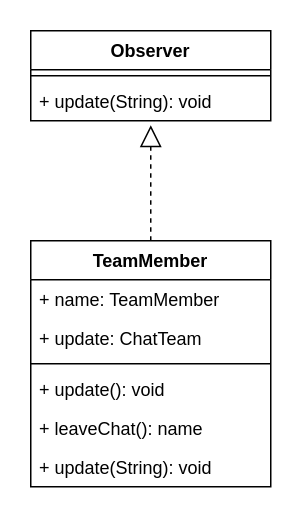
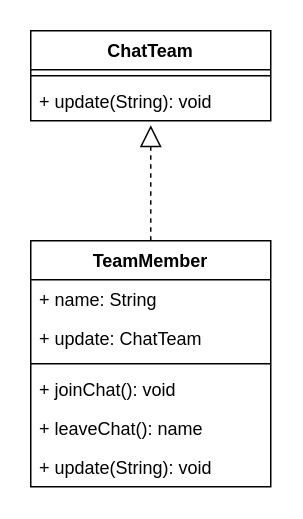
  <mxCell id="0" />
  <mxCell id="1" parent="0" />
- <mxCell id="2" value="Observer" style="swimlane;fontStyle=1;align=center;verticalAlign=top;childLayout=stackLayout;horizontal=1;startSize=26;horizontalStack=0;resizeParent=1;resizeParentMax=0;resizeLast=0;collapsible=1;marginBottom=0;whiteSpace=wrap;html=1;" vertex="1" parent="1"><mxGeometry x="20" y="20" width="160" height="60" as="geometry" /></mxCell>
+ <mxCell id="2" value="ChatTeam" style="swimlane;fontStyle=1;align=center;verticalAlign=top;childLayout=stackLayout;horizontal=1;startSize=26;horizontalStack=0;resizeParent=1;resizeParentMax=0;resizeLast=0;collapsible=1;marginBottom=0;whiteSpace=wrap;html=1;" vertex="1" parent="1"><mxGeometry x="20" y="20" width="160" height="60" as="geometry" /></mxCell>
  <mxCell id="3" value="" style="line;strokeWidth=1;fillColor=none;align=left;verticalAlign=middle;spacingTop=-1;spacingLeft=3;spacingRight=3;rotatable=0;labelPosition=right;points=[];portConstraint=eastwest;strokeColor=inherit;" vertex="1" parent="2"><mxGeometry y="26" width="160" height="8" as="geometry" /></mxCell>
  <mxCell id="4" value="+ update(String): void" style="text;strokeColor=none;fillColor=none;align=left;verticalAlign=top;spacingLeft=4;spacingRight=4;overflow=hidden;rotatable=0;points=[[0,0.5],[1,0.5]];portConstraint=eastwest;whiteSpace=wrap;html=1;" vertex="1" parent="2"><mxGeometry y="34" width="160" height="26" as="geometry" /></mxCell>
  <mxCell id="5" value="TeamMember" style="swimlane;fontStyle=1;align=center;verticalAlign=top;childLayout=stackLayout;horizontal=1;startSize=26;horizontalStack=0;resizeParent=1;resizeParentMax=0;resizeLast=0;collapsible=1;marginBottom=0;whiteSpace=wrap;html=1;" vertex="1" parent="1"><mxGeometry x="20" y="160" width="160" height="164" as="geometry" /></mxCell>
- <mxCell id="6" value="+ name: TeamMember" style="text;strokeColor=none;fillColor=none;align=left;verticalAlign=top;spacingLeft=4;spacingRight=4;overflow=hidden;rotatable=0;points=[[0,0.5],[1,0.5]];portConstraint=eastwest;whiteSpace=wrap;html=1;" vertex="1" parent="5"><mxGeometry y="26" width="160" height="26" as="geometry" /></mxCell>
+ <mxCell id="6" value="+ name: String" style="text;strokeColor=none;fillColor=none;align=left;verticalAlign=top;spacingLeft=4;spacingRight=4;overflow=hidden;rotatable=0;points=[[0,0.5],[1,0.5]];portConstraint=eastwest;whiteSpace=wrap;html=1;" vertex="1" parent="5"><mxGeometry y="26" width="160" height="26" as="geometry" /></mxCell>
  <mxCell id="7" value="+ update: ChatTeam" style="text;strokeColor=none;fillColor=none;align=left;verticalAlign=top;spacingLeft=4;spacingRight=4;overflow=hidden;rotatable=0;points=[[0,0.5],[1,0.5]];portConstraint=eastwest;whiteSpace=wrap;html=1;" vertex="1" parent="5"><mxGeometry y="52" width="160" height="26" as="geometry" /></mxCell>
  <mxCell id="8" value="" style="line;strokeWidth=1;fillColor=none;align=left;verticalAlign=middle;spacingTop=-1;spacingLeft=3;spacingRight=3;rotatable=0;labelPosition=right;points=[];portConstraint=eastwest;strokeColor=inherit;" vertex="1" parent="5"><mxGeometry y="78" width="160" height="8" as="geometry" /></mxCell>
- <mxCell id="9" value="+ update(): void" style="text;strokeColor=none;fillColor=none;align=left;verticalAlign=top;spacingLeft=4;spacingRight=4;overflow=hidden;rotatable=0;points=[[0,0.5],[1,0.5]];portConstraint=eastwest;whiteSpace=wrap;html=1;" vertex="1" parent="5"><mxGeometry y="86" width="160" height="26" as="geometry" /></mxCell>
+ <mxCell id="9" value="+ joinChat(): void" style="text;strokeColor=none;fillColor=none;align=left;verticalAlign=top;spacingLeft=4;spacingRight=4;overflow=hidden;rotatable=0;points=[[0,0.5],[1,0.5]];portConstraint=eastwest;whiteSpace=wrap;html=1;" vertex="1" parent="5"><mxGeometry y="86" width="160" height="26" as="geometry" /></mxCell>
  <mxCell id="10" value="+ leaveChat(): name" style="text;strokeColor=none;fillColor=none;align=left;verticalAlign=top;spacingLeft=4;spacingRight=4;overflow=hidden;rotatable=0;points=[[0,0.5],[1,0.5]];portConstraint=eastwest;whiteSpace=wrap;html=1;" vertex="1" parent="5"><mxGeometry y="112" width="160" height="26" as="geometry" /></mxCell>
  <mxCell id="11" value="+ update(String): void" style="text;strokeColor=none;fillColor=none;align=left;verticalAlign=top;spacingLeft=4;spacingRight=4;overflow=hidden;rotatable=0;points=[[0,0.5],[1,0.5]];portConstraint=eastwest;whiteSpace=wrap;html=1;" vertex="1" parent="5"><mxGeometry y="138" width="160" height="26" as="geometry" /></mxCell>
  <mxCell id="12" value="" style="endArrow=block;dashed=1;endFill=0;endSize=12;html=1;rounded=0;exitX=0.5;exitY=0;exitDx=0;exitDy=0;entryX=0.5;entryY=1.115;entryDx=0;entryDy=0;entryPerimeter=0;" edge="1" parent="1" source="5" target="4"><mxGeometry width="160" relative="1" as="geometry"><mxPoint x="240" y="240" as="sourcePoint" /><mxPoint x="400" y="240" as="targetPoint" /></mxGeometry></mxCell>
